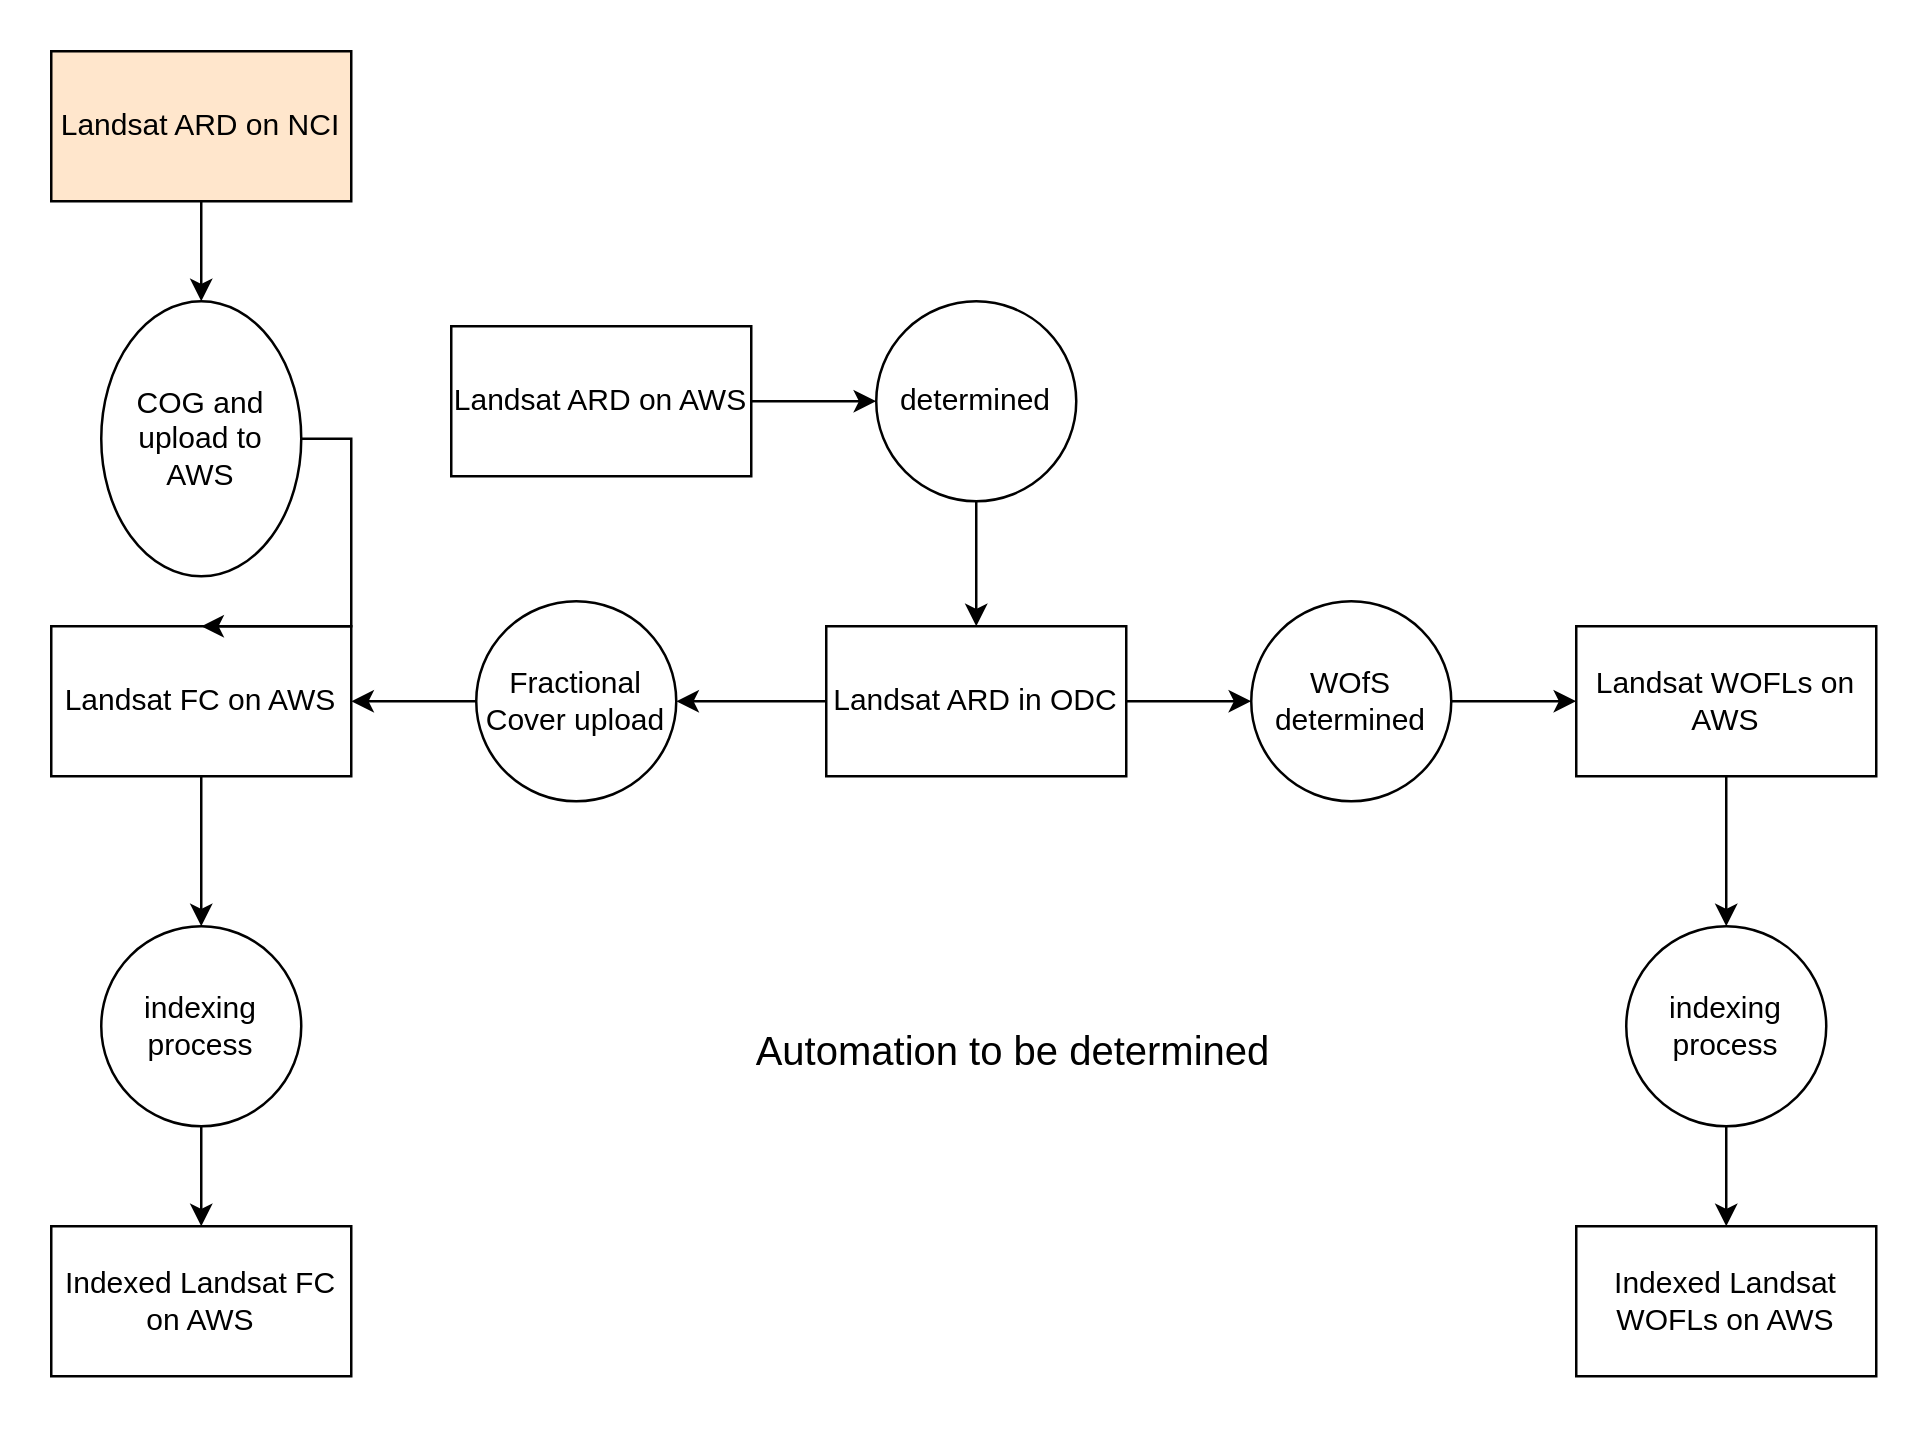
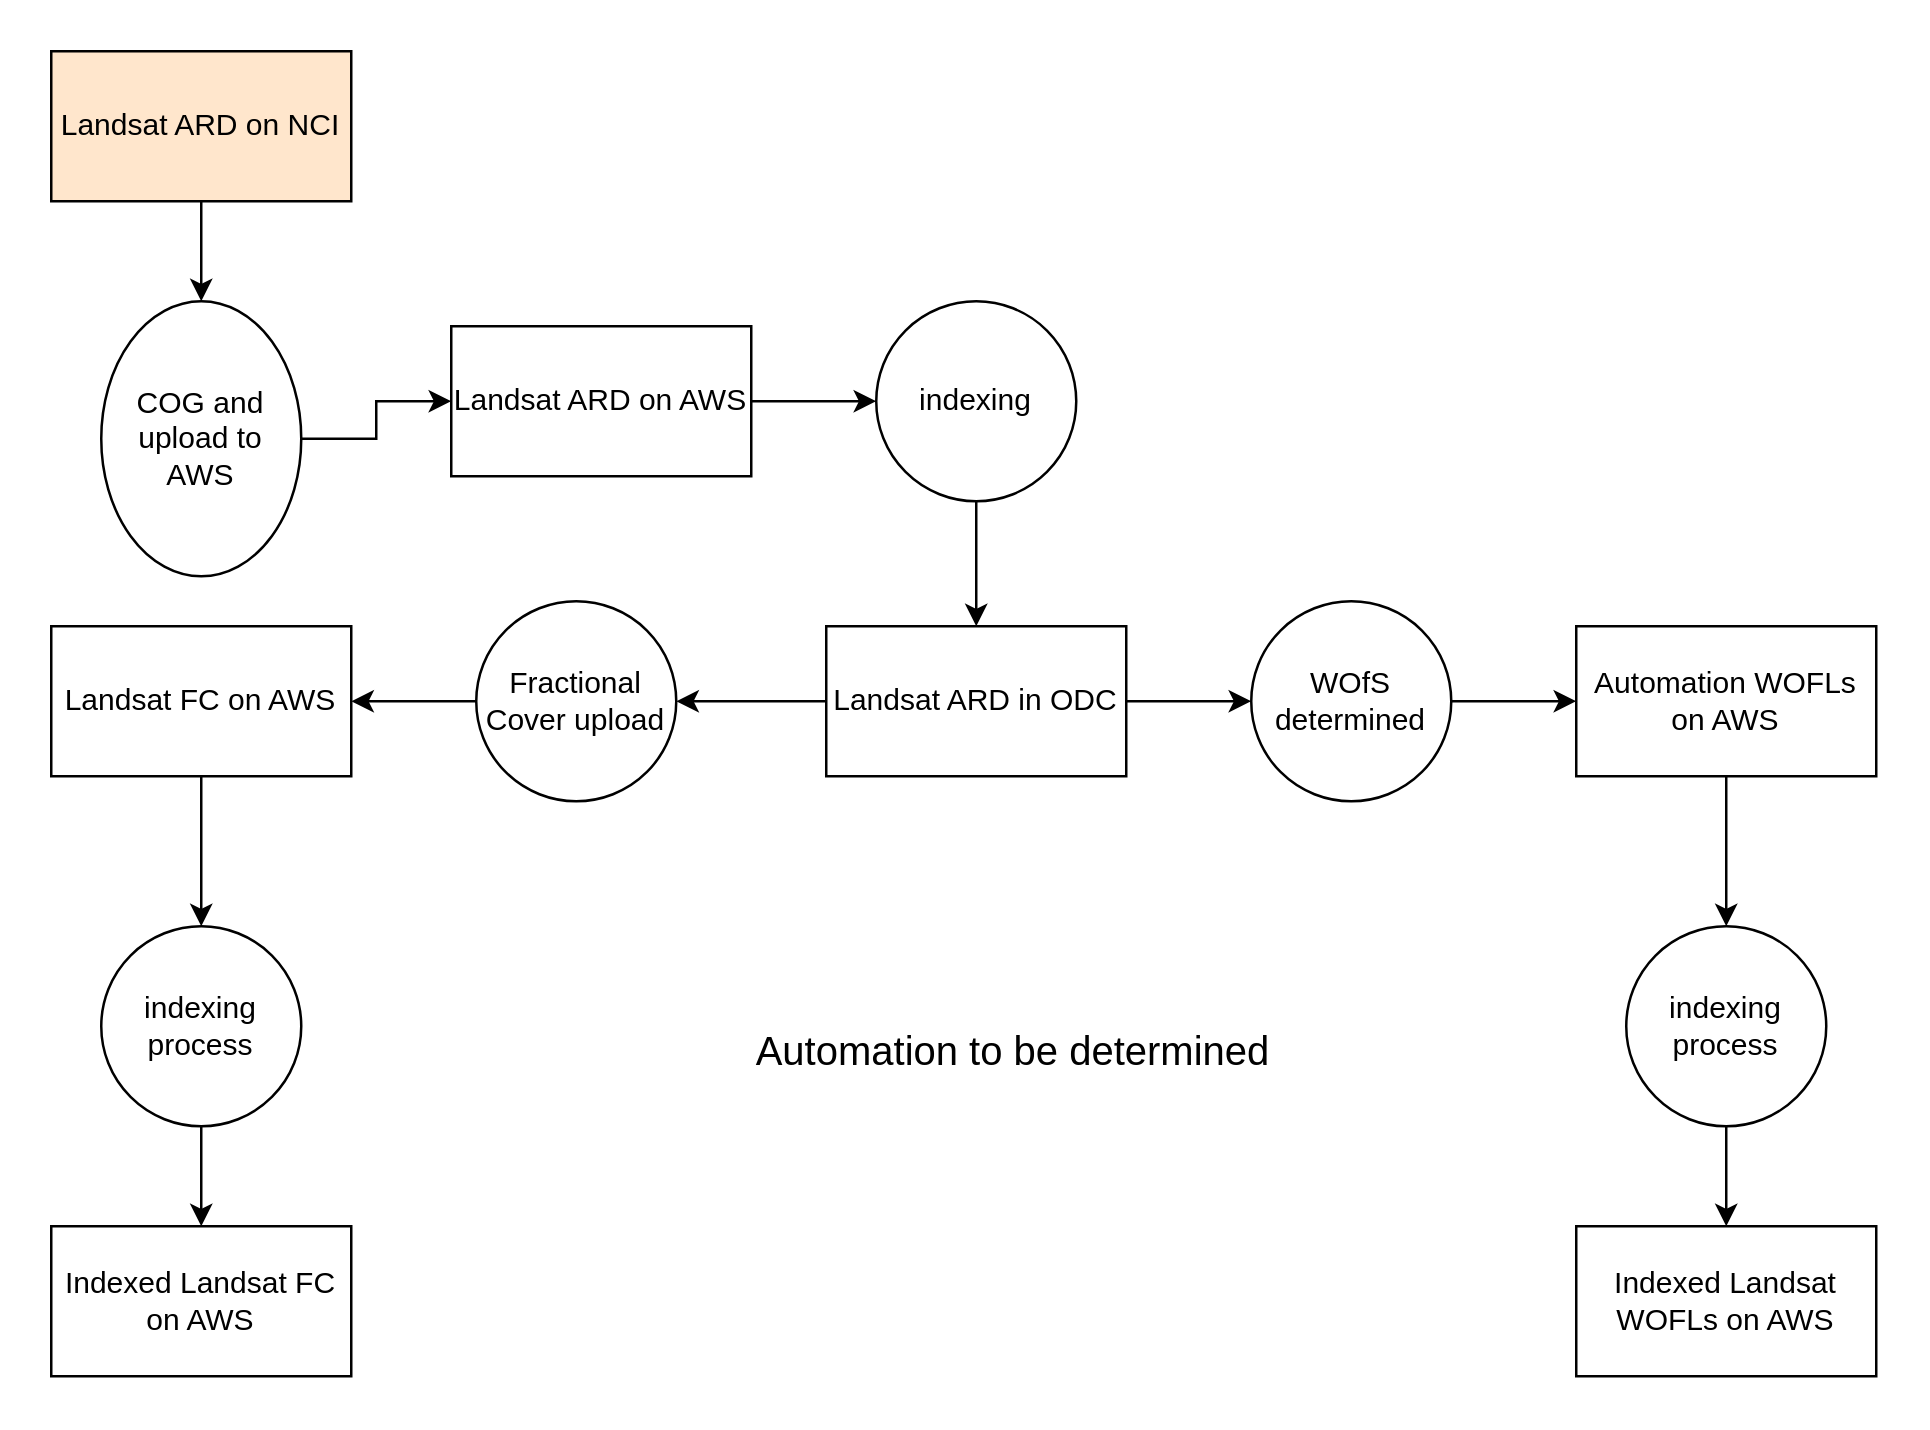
  <mxCell id="0" />
  <mxCell id="1" parent="0" />
  <mxCell id="2" value="Landsat ARD on NCI" style="rounded=0;whiteSpace=wrap;html=1;fillColor=#ffe6cc;" parent="1" vertex="1"><mxGeometry x="20" y="20" width="120" height="60" as="geometry" /></mxCell>
- <mxCell id="3" value="determined" style="ellipse;whiteSpace=wrap;html=1;aspect=fixed;" parent="1" vertex="1"><mxGeometry x="350" y="120" width="80" height="80" as="geometry" /></mxCell>
+ <mxCell id="3" value="indexing" style="ellipse;whiteSpace=wrap;html=1;aspect=fixed;" parent="1" vertex="1"><mxGeometry x="350" y="120" width="80" height="80" as="geometry" /></mxCell>
  <mxCell id="4" value="Landsat ARD in ODC" style="rounded=0;whiteSpace=wrap;html=1;" parent="1" vertex="1"><mxGeometry x="330" y="250" width="120" height="60" as="geometry" /></mxCell>
  <mxCell id="5" style="edgeStyle=orthogonalEdgeStyle;rounded=0;orthogonalLoop=1;jettySize=auto;html=1;" edge="1" parent="1" source="6" target="25"><mxGeometry relative="1" as="geometry" /></mxCell>
- <mxCell id="6" value="Landsat WOFLs on AWS" style="rounded=0;whiteSpace=wrap;html=1;" parent="1" vertex="1"><mxGeometry x="630" y="250" width="120" height="60" as="geometry" /></mxCell>
+ <mxCell id="6" value="Automation WOFLs on AWS" style="rounded=0;whiteSpace=wrap;html=1;" parent="1" vertex="1"><mxGeometry x="630" y="250" width="120" height="60" as="geometry" /></mxCell>
  <mxCell id="7" value="WOfS determined" style="ellipse;whiteSpace=wrap;html=1;aspect=fixed;" parent="1" vertex="1"><mxGeometry x="500" y="240" width="80" height="80" as="geometry" /></mxCell>
  <mxCell id="8" value="Fractional Cover upload" style="ellipse;whiteSpace=wrap;html=1;aspect=fixed;" parent="1" vertex="1"><mxGeometry x="190" y="240" width="80" height="80" as="geometry" /></mxCell>
  <mxCell id="9" style="edgeStyle=orthogonalEdgeStyle;rounded=0;orthogonalLoop=1;jettySize=auto;html=1;entryX=0.5;entryY=0;entryDx=0;entryDy=0;" edge="1" parent="1" source="10" target="22"><mxGeometry relative="1" as="geometry" /></mxCell>
  <mxCell id="10" value="Landsat FC on AWS" style="rounded=0;whiteSpace=wrap;html=1;" parent="1" vertex="1"><mxGeometry x="20" y="250" width="120" height="60" as="geometry" /></mxCell>
  <mxCell id="11" value="" style="endArrow=classic;html=1;entryX=0.5;entryY=0;entryDx=0;entryDy=0;" parent="1" target="4" edge="1"><mxGeometry width="50" height="50" relative="1" as="geometry"><mxPoint x="390" y="200" as="sourcePoint" /><mxPoint x="445" y="150" as="targetPoint" /></mxGeometry></mxCell>
  <mxCell id="12" value="" style="endArrow=classic;html=1;entryX=0;entryY=0.5;entryDx=0;entryDy=0;" parent="1" target="7" edge="1"><mxGeometry width="50" height="50" relative="1" as="geometry"><mxPoint x="450" y="280" as="sourcePoint" /><mxPoint x="500" y="230" as="targetPoint" /></mxGeometry></mxCell>
  <mxCell id="13" value="" style="endArrow=classic;html=1;entryX=0;entryY=0.5;entryDx=0;entryDy=0;" parent="1" target="6" edge="1"><mxGeometry width="50" height="50" relative="1" as="geometry"><mxPoint x="580" y="280" as="sourcePoint" /><mxPoint x="630" y="230" as="targetPoint" /></mxGeometry></mxCell>
  <mxCell id="14" value="" style="endArrow=classic;html=1;entryX=1;entryY=0.5;entryDx=0;entryDy=0;" parent="1" target="8" edge="1"><mxGeometry width="50" height="50" relative="1" as="geometry"><mxPoint x="330" y="280" as="sourcePoint" /><mxPoint x="380" y="230" as="targetPoint" /></mxGeometry></mxCell>
  <mxCell id="15" value="" style="endArrow=classic;html=1;" parent="1" target="3" edge="1"><mxGeometry width="50" height="50" relative="1" as="geometry"><mxPoint x="300" y="160" as="sourcePoint" /><mxPoint x="330" y="110" as="targetPoint" /></mxGeometry></mxCell>
  <mxCell id="16" value="" style="endArrow=classic;html=1;entryX=1;entryY=0.5;entryDx=0;entryDy=0;" parent="1" target="10" edge="1"><mxGeometry width="50" height="50" relative="1" as="geometry"><mxPoint x="190" y="280" as="sourcePoint" /><mxPoint x="170" y="260" as="targetPoint" /></mxGeometry></mxCell>
- <mxCell id="17" style="edgeStyle=orthogonalEdgeStyle;rounded=0;orthogonalLoop=1;jettySize=auto;html=1;exitX=1;exitY=0.5;exitDx=0;exitDy=0;" edge="1" parent="1" source="18" target="10"><mxGeometry relative="1" as="geometry" /></mxCell>
+ <mxCell id="17" style="edgeStyle=orthogonalEdgeStyle;rounded=0;orthogonalLoop=1;jettySize=auto;html=1;exitX=1;exitY=0.5;exitDx=0;exitDy=0;entryX=0;entryY=0.5;entryDx=0;entryDy=0;" edge="1" parent="1" source="18" target="19"><mxGeometry relative="1" as="geometry" /></mxCell>
  <mxCell id="18" value="COG and upload to AWS" style="ellipse;whiteSpace=wrap;html=1;aspect=fixed;" vertex="1" parent="1"><mxGeometry x="40" y="120" width="80" height="110" as="geometry" /></mxCell>
  <mxCell id="19" value="Landsat ARD on AWS" style="rounded=0;whiteSpace=wrap;html=1;" vertex="1" parent="1"><mxGeometry x="180" y="130" width="120" height="60" as="geometry" /></mxCell>
  <mxCell id="20" value="" style="endArrow=classic;html=1;exitX=0.5;exitY=1;exitDx=0;exitDy=0;" edge="1" parent="1" source="2" target="18"><mxGeometry width="50" height="50" relative="1" as="geometry"><mxPoint x="370" y="390" as="sourcePoint" /><mxPoint x="420" y="340" as="targetPoint" /></mxGeometry></mxCell>
  <mxCell id="21" style="edgeStyle=orthogonalEdgeStyle;rounded=0;orthogonalLoop=1;jettySize=auto;html=1;entryX=0.5;entryY=0;entryDx=0;entryDy=0;" edge="1" parent="1" source="22" target="23"><mxGeometry relative="1" as="geometry" /></mxCell>
  <mxCell id="22" value="indexing process" style="ellipse;whiteSpace=wrap;html=1;aspect=fixed;" vertex="1" parent="1"><mxGeometry x="40" y="370" width="80" height="80" as="geometry" /></mxCell>
  <mxCell id="23" value="Indexed Landsat FC on AWS" style="rounded=0;whiteSpace=wrap;html=1;" vertex="1" parent="1"><mxGeometry x="20" y="490" width="120" height="60" as="geometry" /></mxCell>
  <mxCell id="24" style="edgeStyle=orthogonalEdgeStyle;rounded=0;orthogonalLoop=1;jettySize=auto;html=1;entryX=0.5;entryY=0;entryDx=0;entryDy=0;" edge="1" parent="1" source="25" target="26"><mxGeometry relative="1" as="geometry" /></mxCell>
  <mxCell id="25" value="indexing process" style="ellipse;whiteSpace=wrap;html=1;aspect=fixed;" vertex="1" parent="1"><mxGeometry x="650" y="370" width="80" height="80" as="geometry" /></mxCell>
  <mxCell id="26" value="Indexed Landsat WOFLs on AWS" style="rounded=0;whiteSpace=wrap;html=1;" vertex="1" parent="1"><mxGeometry x="630" y="490" width="120" height="60" as="geometry" /></mxCell>
  <mxCell id="27" value="&lt;font style=&quot;font-size: 16px&quot;&gt;Automation to be determined&lt;/font&gt;" style="text;html=1;strokeColor=none;fillColor=none;align=center;verticalAlign=middle;whiteSpace=wrap;rounded=0;strokeWidth=1;" vertex="1" parent="1"><mxGeometry x="280" y="410" width="250" height="20" as="geometry" /></mxCell>
